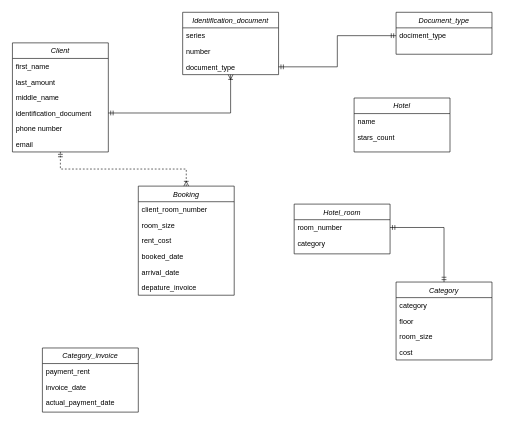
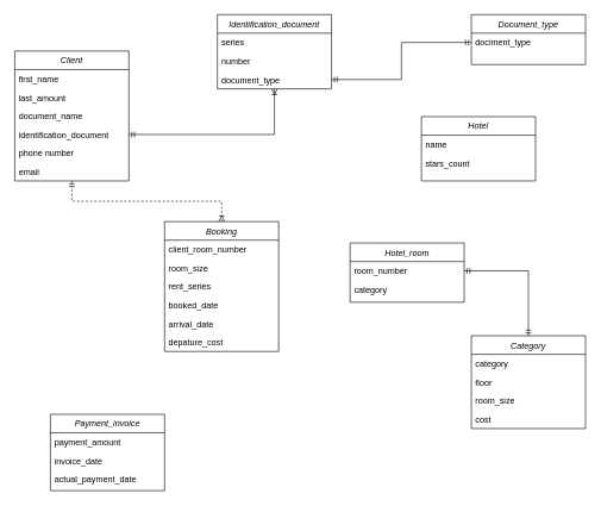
  <mxCell id="0" />
  <mxCell id="1" parent="0" />
  <mxCell id="2" value="Hotel&#10;" style="swimlane;fontStyle=2;align=center;verticalAlign=top;childLayout=stackLayout;horizontal=1;startSize=26;horizontalStack=0;resizeParent=1;resizeLast=0;collapsible=1;marginBottom=0;rounded=0;shadow=0;strokeWidth=1;" vertex="1" parent="1"><mxGeometry x="590" y="163" width="160" height="90" as="geometry"><mxRectangle x="230" y="140" width="160" height="26" as="alternateBounds" /></mxGeometry></mxCell>
  <mxCell id="3" value="name" style="text;align=left;verticalAlign=top;spacingLeft=4;spacingRight=4;overflow=hidden;rotatable=0;points=[[0,0.5],[1,0.5]];portConstraint=eastwest;" vertex="1" parent="2"><mxGeometry y="26" width="160" height="26" as="geometry" /></mxCell>
  <mxCell id="4" value="stars_count&#10;" style="text;align=left;verticalAlign=top;spacingLeft=4;spacingRight=4;overflow=hidden;rotatable=0;points=[[0,0.5],[1,0.5]];portConstraint=eastwest;rounded=0;shadow=0;html=0;" vertex="1" parent="2"><mxGeometry y="52" width="160" height="26" as="geometry" /></mxCell>
  <mxCell id="5" value="Hotel_room&#10;" style="swimlane;fontStyle=2;align=center;verticalAlign=top;childLayout=stackLayout;horizontal=1;startSize=26;horizontalStack=0;resizeParent=1;resizeLast=0;collapsible=1;marginBottom=0;rounded=0;shadow=0;strokeWidth=1;" vertex="1" parent="1"><mxGeometry x="490" y="340" width="160" height="83" as="geometry"><mxRectangle x="340" y="380" width="170" height="26" as="alternateBounds" /></mxGeometry></mxCell>
  <mxCell id="6" value="room_number" style="text;align=left;verticalAlign=top;spacingLeft=4;spacingRight=4;overflow=hidden;rotatable=0;points=[[0,0.5],[1,0.5]];portConstraint=eastwest;" vertex="1" parent="5"><mxGeometry y="26" width="160" height="26" as="geometry" /></mxCell>
  <mxCell id="7" value="category" style="text;align=left;verticalAlign=top;spacingLeft=4;spacingRight=4;overflow=hidden;rotatable=0;points=[[0,0.5],[1,0.5]];portConstraint=eastwest;" vertex="1" parent="5"><mxGeometry y="52" width="160" height="26" as="geometry" /></mxCell>
  <mxCell id="8" value="Category" style="swimlane;fontStyle=2;align=center;verticalAlign=top;childLayout=stackLayout;horizontal=1;startSize=26;horizontalStack=0;resizeParent=1;resizeLast=0;collapsible=1;marginBottom=0;rounded=0;shadow=0;strokeWidth=1;" vertex="1" parent="1"><mxGeometry x="660" y="470" width="160" height="130" as="geometry"><mxRectangle x="340" y="380" width="170" height="26" as="alternateBounds" /></mxGeometry></mxCell>
  <mxCell id="9" value="category" style="text;align=left;verticalAlign=top;spacingLeft=4;spacingRight=4;overflow=hidden;rotatable=0;points=[[0,0.5],[1,0.5]];portConstraint=eastwest;" vertex="1" parent="8"><mxGeometry y="26" width="160" height="26" as="geometry" /></mxCell>
  <mxCell id="10" value="floor" style="text;align=left;verticalAlign=top;spacingLeft=4;spacingRight=4;overflow=hidden;rotatable=0;points=[[0,0.5],[1,0.5]];portConstraint=eastwest;" vertex="1" parent="8"><mxGeometry y="52" width="160" height="26" as="geometry" /></mxCell>
  <mxCell id="11" value="room_size" style="text;align=left;verticalAlign=top;spacingLeft=4;spacingRight=4;overflow=hidden;rotatable=0;points=[[0,0.5],[1,0.5]];portConstraint=eastwest;" vertex="1" parent="8"><mxGeometry y="78" width="160" height="26" as="geometry" /></mxCell>
  <mxCell id="12" value="cost" style="text;align=left;verticalAlign=top;spacingLeft=4;spacingRight=4;overflow=hidden;rotatable=0;points=[[0,0.5],[1,0.5]];portConstraint=eastwest;" vertex="1" parent="8"><mxGeometry y="104" width="160" height="26" as="geometry" /></mxCell>
  <mxCell id="13" value="Client" style="swimlane;fontStyle=2;align=center;verticalAlign=top;childLayout=stackLayout;horizontal=1;startSize=26;horizontalStack=0;resizeParent=1;resizeLast=0;collapsible=1;marginBottom=0;rounded=0;shadow=0;strokeWidth=1;" vertex="1" parent="1"><mxGeometry x="20" y="71" width="160" height="182" as="geometry"><mxRectangle x="340" y="380" width="170" height="26" as="alternateBounds" /></mxGeometry></mxCell>
  <mxCell id="14" value="first_name&#10;" style="text;align=left;verticalAlign=top;spacingLeft=4;spacingRight=4;overflow=hidden;rotatable=0;points=[[0,0.5],[1,0.5]];portConstraint=eastwest;" vertex="1" parent="13"><mxGeometry y="26" width="160" height="26" as="geometry" /></mxCell>
  <mxCell id="15" value="last_amount" style="text;align=left;verticalAlign=top;spacingLeft=4;spacingRight=4;overflow=hidden;rotatable=0;points=[[0,0.5],[1,0.5]];portConstraint=eastwest;" vertex="1" parent="13"><mxGeometry y="52" width="160" height="26" as="geometry" /></mxCell>
- <mxCell id="16" value="middle_name" style="text;align=left;verticalAlign=top;spacingLeft=4;spacingRight=4;overflow=hidden;rotatable=0;points=[[0,0.5],[1,0.5]];portConstraint=eastwest;" vertex="1" parent="13"><mxGeometry y="78" width="160" height="26" as="geometry" /></mxCell>
+ <mxCell id="16" value="document_name" style="text;align=left;verticalAlign=top;spacingLeft=4;spacingRight=4;overflow=hidden;rotatable=0;points=[[0,0.5],[1,0.5]];portConstraint=eastwest;" vertex="1" parent="13"><mxGeometry y="78" width="160" height="26" as="geometry" /></mxCell>
  <mxCell id="17" value="identification_document" style="text;align=left;verticalAlign=top;spacingLeft=4;spacingRight=4;overflow=hidden;rotatable=0;points=[[0,0.5],[1,0.5]];portConstraint=eastwest;" vertex="1" parent="13"><mxGeometry y="104" width="160" height="26" as="geometry" /></mxCell>
  <mxCell id="18" value="phone number&#10;" style="text;align=left;verticalAlign=top;spacingLeft=4;spacingRight=4;overflow=hidden;rotatable=0;points=[[0,0.5],[1,0.5]];portConstraint=eastwest;" vertex="1" parent="13"><mxGeometry y="130" width="160" height="26" as="geometry" /></mxCell>
  <mxCell id="19" value="email" style="text;align=left;verticalAlign=top;spacingLeft=4;spacingRight=4;overflow=hidden;rotatable=0;points=[[0,0.5],[1,0.5]];portConstraint=eastwest;" vertex="1" parent="13"><mxGeometry y="156" width="160" height="26" as="geometry" /></mxCell>
  <mxCell id="20" value="Identification_document" style="swimlane;fontStyle=2;align=center;verticalAlign=top;childLayout=stackLayout;horizontal=1;startSize=26;horizontalStack=0;resizeParent=1;resizeLast=0;collapsible=1;marginBottom=0;rounded=0;shadow=0;strokeWidth=1;" vertex="1" parent="1"><mxGeometry x="304" y="20" width="160" height="104" as="geometry"><mxRectangle x="340" y="380" width="170" height="26" as="alternateBounds" /></mxGeometry></mxCell>
  <mxCell id="21" value="series" style="text;align=left;verticalAlign=top;spacingLeft=4;spacingRight=4;overflow=hidden;rotatable=0;points=[[0,0.5],[1,0.5]];portConstraint=eastwest;" vertex="1" parent="20"><mxGeometry y="26" width="160" height="26" as="geometry" /></mxCell>
  <mxCell id="22" value="number" style="text;align=left;verticalAlign=top;spacingLeft=4;spacingRight=4;overflow=hidden;rotatable=0;points=[[0,0.5],[1,0.5]];portConstraint=eastwest;" vertex="1" parent="20"><mxGeometry y="52" width="160" height="26" as="geometry" /></mxCell>
  <mxCell id="23" value="document_type&#10;" style="text;align=left;verticalAlign=top;spacingLeft=4;spacingRight=4;overflow=hidden;rotatable=0;points=[[0,0.5],[1,0.5]];portConstraint=eastwest;" vertex="1" parent="20"><mxGeometry y="78" width="160" height="26" as="geometry" /></mxCell>
  <mxCell id="24" style="edgeStyle=orthogonalEdgeStyle;rounded=0;orthogonalLoop=1;jettySize=auto;html=1;startArrow=ERmandOne;startFill=0;endArrow=ERoneToMany;endFill=0;" edge="1" parent="1" source="17" target="20"><mxGeometry relative="1" as="geometry"><mxPoint x="320" y="150" as="targetPoint" /></mxGeometry></mxCell>
  <mxCell id="25" value="Document_type" style="swimlane;fontStyle=2;align=center;verticalAlign=top;childLayout=stackLayout;horizontal=1;startSize=26;horizontalStack=0;resizeParent=1;resizeLast=0;collapsible=1;marginBottom=0;rounded=0;shadow=0;strokeWidth=1;" vertex="1" parent="1"><mxGeometry x="660" y="20" width="160" height="70" as="geometry"><mxRectangle x="340" y="380" width="170" height="26" as="alternateBounds" /></mxGeometry></mxCell>
  <mxCell id="26" value="dociment_type&#10;" style="text;align=left;verticalAlign=top;spacingLeft=4;spacingRight=4;overflow=hidden;rotatable=0;points=[[0,0.5],[1,0.5]];portConstraint=eastwest;" vertex="1" parent="25"><mxGeometry y="26" width="160" height="26" as="geometry" /></mxCell>
  <mxCell id="27" style="edgeStyle=orthogonalEdgeStyle;rounded=0;orthogonalLoop=1;jettySize=auto;html=1;startArrow=ERmandOne;startFill=0;endArrow=ERmandOne;endFill=0;" edge="1" parent="1" source="23" target="26"><mxGeometry relative="1" as="geometry"><mxPoint x="630" y="60" as="targetPoint" /></mxGeometry></mxCell>
  <mxCell id="28" style="edgeStyle=orthogonalEdgeStyle;rounded=0;orthogonalLoop=1;jettySize=auto;html=1;startArrow=ERmandOne;startFill=0;endArrow=ERmandOne;endFill=0;" edge="1" parent="1" source="6" target="8"><mxGeometry relative="1" as="geometry" /></mxCell>
  <mxCell id="29" value="Booking" style="swimlane;fontStyle=2;align=center;verticalAlign=top;childLayout=stackLayout;horizontal=1;startSize=26;horizontalStack=0;resizeParent=1;resizeLast=0;collapsible=1;marginBottom=0;rounded=0;shadow=0;strokeWidth=1;" vertex="1" parent="1"><mxGeometry x="230" y="310" width="160" height="182" as="geometry"><mxRectangle x="340" y="380" width="170" height="26" as="alternateBounds" /></mxGeometry></mxCell>
  <mxCell id="30" value="client_room_number" style="text;align=left;verticalAlign=top;spacingLeft=4;spacingRight=4;overflow=hidden;rotatable=0;points=[[0,0.5],[1,0.5]];portConstraint=eastwest;" vertex="1" parent="29"><mxGeometry y="26" width="160" height="26" as="geometry" /></mxCell>
  <mxCell id="31" value="room_size" style="text;align=left;verticalAlign=top;spacingLeft=4;spacingRight=4;overflow=hidden;rotatable=0;points=[[0,0.5],[1,0.5]];portConstraint=eastwest;" vertex="1" parent="29"><mxGeometry y="52" width="160" height="26" as="geometry" /></mxCell>
- <mxCell id="32" value="rent_cost" style="text;align=left;verticalAlign=top;spacingLeft=4;spacingRight=4;overflow=hidden;rotatable=0;points=[[0,0.5],[1,0.5]];portConstraint=eastwest;" vertex="1" parent="29"><mxGeometry y="78" width="160" height="26" as="geometry" /></mxCell>
+ <mxCell id="32" value="rent_series" style="text;align=left;verticalAlign=top;spacingLeft=4;spacingRight=4;overflow=hidden;rotatable=0;points=[[0,0.5],[1,0.5]];portConstraint=eastwest;" vertex="1" parent="29"><mxGeometry y="78" width="160" height="26" as="geometry" /></mxCell>
  <mxCell id="33" value="booked_date" style="text;align=left;verticalAlign=top;spacingLeft=4;spacingRight=4;overflow=hidden;rotatable=0;points=[[0,0.5],[1,0.5]];portConstraint=eastwest;" vertex="1" parent="29"><mxGeometry y="104" width="160" height="26" as="geometry" /></mxCell>
  <mxCell id="34" value="arrival_date" style="text;align=left;verticalAlign=top;spacingLeft=4;spacingRight=4;overflow=hidden;rotatable=0;points=[[0,0.5],[1,0.5]];portConstraint=eastwest;" vertex="1" parent="29"><mxGeometry y="130" width="160" height="26" as="geometry" /></mxCell>
- <mxCell id="35" value="depature_invoice" style="text;align=left;verticalAlign=top;spacingLeft=4;spacingRight=4;overflow=hidden;rotatable=0;points=[[0,0.5],[1,0.5]];portConstraint=eastwest;" vertex="1" parent="29"><mxGeometry y="156" width="160" height="26" as="geometry" /></mxCell>
- <mxCell id="36" value="Category_invoice" style="swimlane;fontStyle=2;align=center;verticalAlign=top;childLayout=stackLayout;horizontal=1;startSize=26;horizontalStack=0;resizeParent=1;resizeLast=0;collapsible=1;marginBottom=0;rounded=0;shadow=0;strokeWidth=1;" vertex="1" parent="1"><mxGeometry x="70" y="580" width="160" height="107" as="geometry"><mxRectangle x="340" y="380" width="170" height="26" as="alternateBounds" /></mxGeometry></mxCell>
- <mxCell id="37" value="payment_rent" style="text;align=left;verticalAlign=top;spacingLeft=4;spacingRight=4;overflow=hidden;rotatable=0;points=[[0,0.5],[1,0.5]];portConstraint=eastwest;" vertex="1" parent="36"><mxGeometry y="26" width="160" height="26" as="geometry" /></mxCell>
+ <mxCell id="35" value="depature_cost" style="text;align=left;verticalAlign=top;spacingLeft=4;spacingRight=4;overflow=hidden;rotatable=0;points=[[0,0.5],[1,0.5]];portConstraint=eastwest;" vertex="1" parent="29"><mxGeometry y="156" width="160" height="26" as="geometry" /></mxCell>
+ <mxCell id="36" value="Payment_invoice" style="swimlane;fontStyle=2;align=center;verticalAlign=top;childLayout=stackLayout;horizontal=1;startSize=26;horizontalStack=0;resizeParent=1;resizeLast=0;collapsible=1;marginBottom=0;rounded=0;shadow=0;strokeWidth=1;" vertex="1" parent="1"><mxGeometry x="70" y="580" width="160" height="107" as="geometry"><mxRectangle x="340" y="380" width="170" height="26" as="alternateBounds" /></mxGeometry></mxCell>
+ <mxCell id="37" value="payment_amount" style="text;align=left;verticalAlign=top;spacingLeft=4;spacingRight=4;overflow=hidden;rotatable=0;points=[[0,0.5],[1,0.5]];portConstraint=eastwest;" vertex="1" parent="36"><mxGeometry y="26" width="160" height="26" as="geometry" /></mxCell>
  <mxCell id="38" value="invoice_date" style="text;align=left;verticalAlign=top;spacingLeft=4;spacingRight=4;overflow=hidden;rotatable=0;points=[[0,0.5],[1,0.5]];portConstraint=eastwest;" vertex="1" parent="36"><mxGeometry y="52" width="160" height="26" as="geometry" /></mxCell>
  <mxCell id="39" value="actual_payment_date" style="text;align=left;verticalAlign=top;spacingLeft=4;spacingRight=4;overflow=hidden;rotatable=0;points=[[0,0.5],[1,0.5]];portConstraint=eastwest;" vertex="1" parent="36"><mxGeometry y="78" width="160" height="26" as="geometry" /></mxCell>
  <mxCell id="40" style="edgeStyle=orthogonalEdgeStyle;rounded=0;orthogonalLoop=1;jettySize=auto;html=1;startArrow=ERoneToMany;startFill=0;endArrow=ERmandOne;endFill=0;exitX=0.5;exitY=0;exitDx=0;exitDy=0;dashed=1;" edge="1" parent="1" source="29" target="13"><mxGeometry relative="1" as="geometry" /></mxCell>
